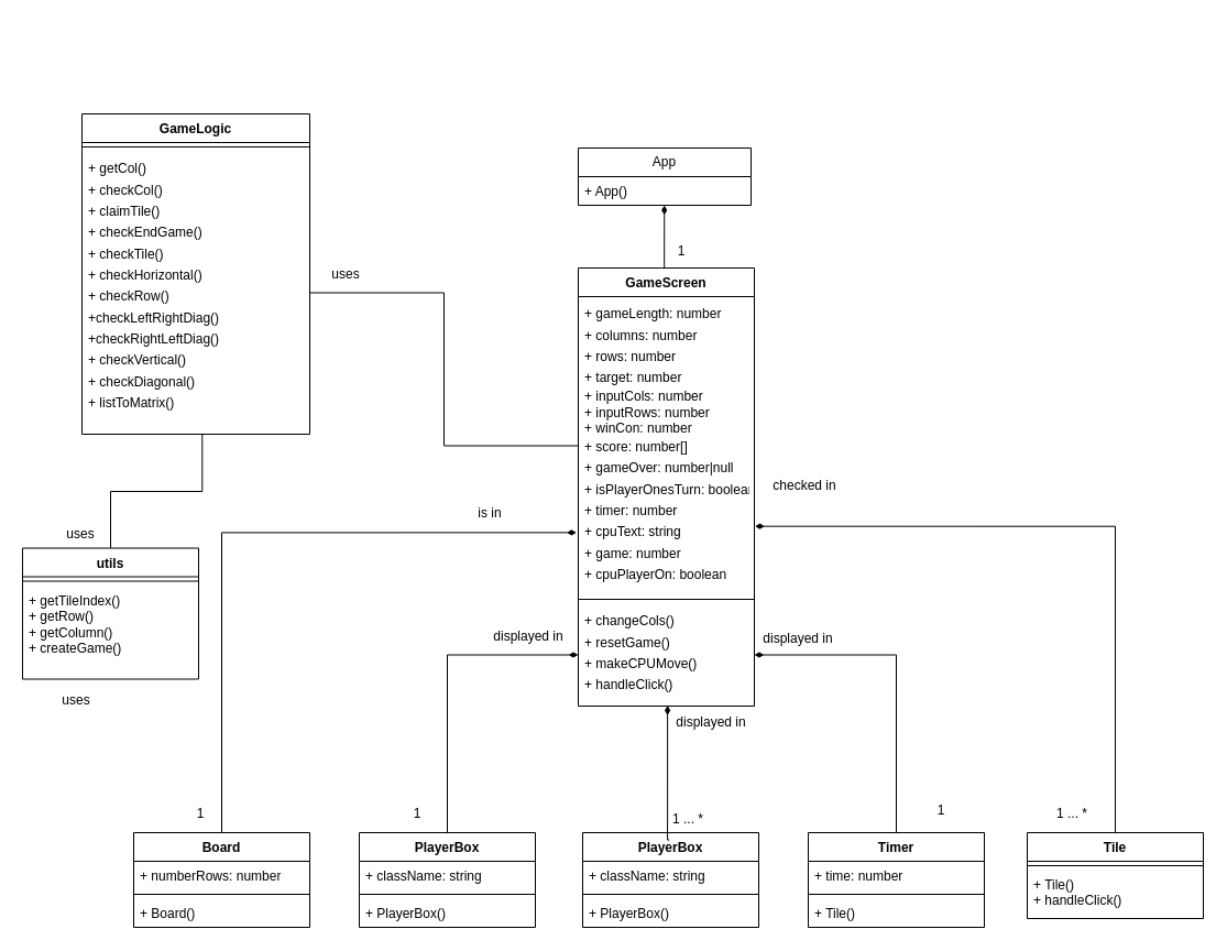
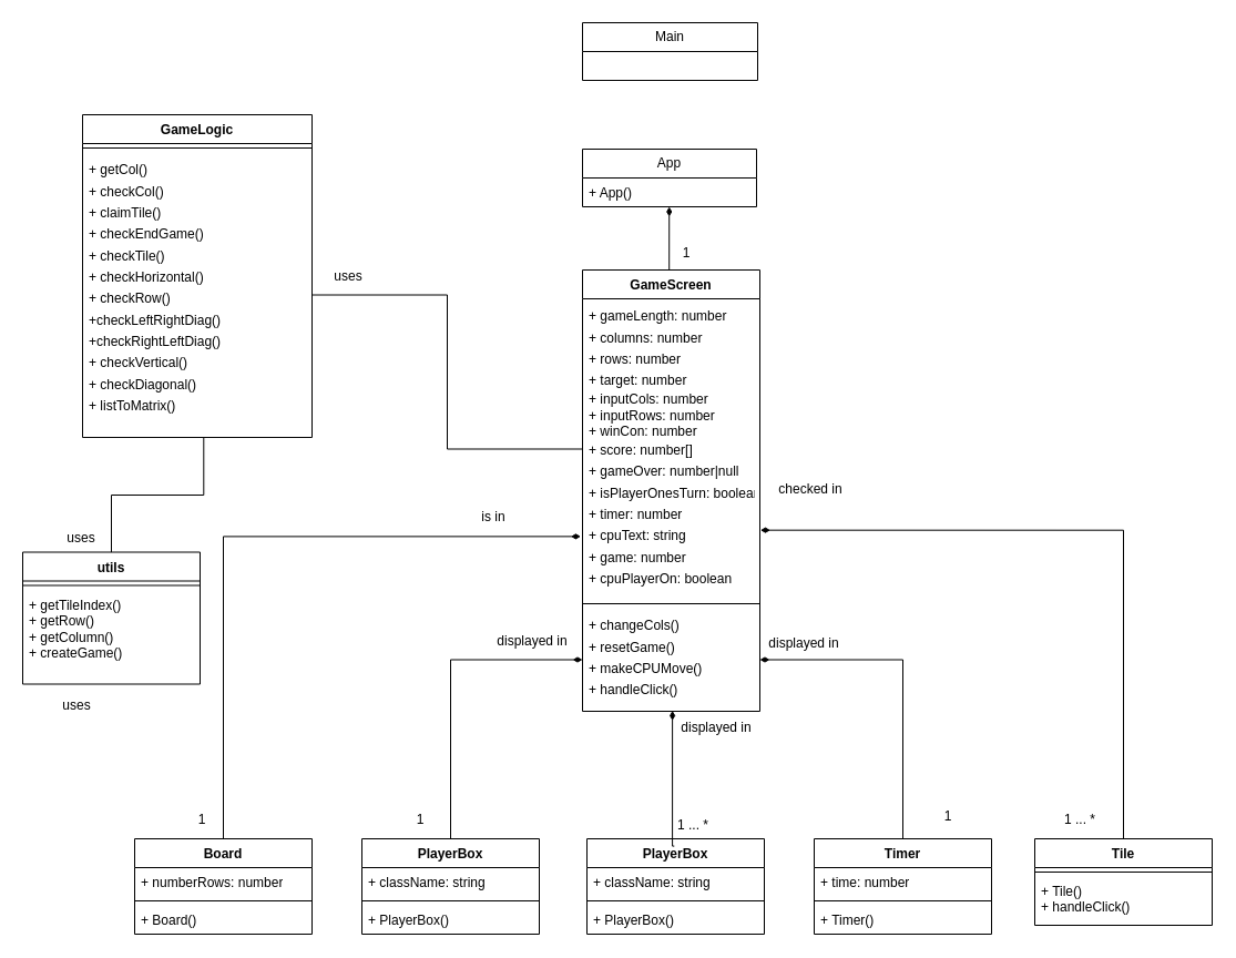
  <mxCell id="0" />
  <mxCell id="1" parent="0" />
  <mxCell id="2" value="GameScreen" style="swimlane;fontStyle=1;align=center;verticalAlign=top;childLayout=stackLayout;horizontal=1;startSize=26;horizontalStack=0;resizeParent=1;resizeParentMax=0;resizeLast=0;collapsible=1;marginBottom=0;whiteSpace=wrap;html=1;" vertex="1" parent="1"><mxGeometry x="525" y="243" width="160" height="398" as="geometry"><mxRectangle x="158" y="344" width="98" height="26" as="alternateBounds" /></mxGeometry></mxCell>
  <mxCell id="3" value="&lt;table width=&quot;156&quot; cellspacing=&quot;0&quot; cellpadding=&quot;0&quot; border=&quot;0&quot;&gt;&lt;tbody&gt;&lt;tr style=&quot;height:14.5pt&quot; height=&quot;19&quot;&gt;&lt;td style=&quot;height:14.5pt;width:117pt&quot; width=&quot;156&quot; height=&quot;19&quot;&gt;+ gameLength: number&lt;/td&gt; &lt;/tr&gt; &lt;tr style=&quot;height:14.5pt&quot; height=&quot;19&quot;&gt;  &lt;td style=&quot;height:14.5pt&quot; height=&quot;19&quot;&gt;+ columns: number&lt;/td&gt; &lt;/tr&gt; &lt;tr style=&quot;height:14.5pt&quot; height=&quot;19&quot;&gt;  &lt;td style=&quot;height:14.5pt&quot; height=&quot;19&quot;&gt;+ rows: number&lt;/td&gt; &lt;/tr&gt; &lt;tr style=&quot;height:14.5pt&quot; height=&quot;19&quot;&gt;  &lt;td style=&quot;height:14.5pt&quot; height=&quot;19&quot;&gt;+ target: number&lt;/td&gt; &lt;/tr&gt; &lt;tr style=&quot;height:14.5pt&quot; height=&quot;19&quot;&gt;  &lt;td style=&quot;height:14.5pt&quot; height=&quot;19&quot;&gt;+ inputCols: number&lt;br&gt;+ inputRows: number&lt;br&gt;+ winCon: number&lt;br&gt;&lt;/td&gt; &lt;/tr&gt; &lt;tr style=&quot;height:14.5pt&quot; height=&quot;19&quot;&gt;  &lt;td style=&quot;height:14.5pt&quot; height=&quot;19&quot;&gt;+ score: number[]&lt;/td&gt; &lt;/tr&gt; &lt;tr style=&quot;height:14.5pt&quot; height=&quot;19&quot;&gt;  &lt;td style=&quot;height:14.5pt&quot; height=&quot;19&quot;&gt;+ gameOver: number|null&lt;/td&gt; &lt;/tr&gt; &lt;tr style=&quot;height:14.5pt&quot; height=&quot;19&quot;&gt;  &lt;td style=&quot;height:14.5pt&quot; height=&quot;19&quot;&gt;+ isPlayerOnesTurn: boolean&lt;/td&gt; &lt;/tr&gt; &lt;tr style=&quot;height:14.5pt&quot; height=&quot;19&quot;&gt;  &lt;td style=&quot;height:14.5pt&quot; height=&quot;19&quot;&gt;+ timer: number&lt;/td&gt; &lt;/tr&gt; &lt;tr style=&quot;height:14.5pt&quot; height=&quot;19&quot;&gt;  &lt;td style=&quot;height:14.5pt&quot; height=&quot;19&quot;&gt;+ cpuText: string&lt;/td&gt; &lt;/tr&gt; &lt;tr style=&quot;height:14.5pt&quot; height=&quot;19&quot;&gt;  &lt;td style=&quot;height:14.5pt&quot; height=&quot;19&quot;&gt;+ game: number&lt;/td&gt; &lt;/tr&gt; &lt;tr style=&quot;height:14.5pt&quot; height=&quot;19&quot;&gt;  &lt;td style=&quot;height:14.5pt&quot; height=&quot;19&quot;&gt;+ cpuPlayerOn: boolean&lt;/td&gt; &lt;/tr&gt;&lt;/tbody&gt;&lt;/table&gt;" style="text;strokeColor=none;fillColor=none;align=left;verticalAlign=top;spacingLeft=4;spacingRight=4;overflow=hidden;rotatable=0;points=[[0,0.5],[1,0.5]];portConstraint=eastwest;whiteSpace=wrap;html=1;" vertex="1" parent="2"><mxGeometry y="26" width="160" height="271" as="geometry" /></mxCell>
  <mxCell id="4" value="" style="line;strokeWidth=1;fillColor=none;align=left;verticalAlign=middle;spacingTop=-1;spacingLeft=3;spacingRight=3;rotatable=0;labelPosition=right;points=[];portConstraint=eastwest;strokeColor=inherit;" vertex="1" parent="2"><mxGeometry y="297" width="160" height="8" as="geometry" /></mxCell>
  <mxCell id="5" value="&lt;table width=&quot;156&quot; cellspacing=&quot;0&quot; cellpadding=&quot;0&quot; border=&quot;0&quot;&gt;&lt;tbody&gt;&lt;tr style=&quot;height:14.5pt&quot; height=&quot;19&quot;&gt;&lt;td style=&quot;height:14.5pt;width:117pt&quot; width=&quot;156&quot; height=&quot;19&quot;&gt;+ changeCols()&lt;/td&gt; &lt;/tr&gt; &lt;tr style=&quot;height:14.5pt&quot; height=&quot;19&quot;&gt;  &lt;td style=&quot;height:14.5pt&quot; height=&quot;19&quot;&gt;+ resetGame()&lt;/td&gt; &lt;/tr&gt; &lt;tr style=&quot;height:14.5pt&quot; height=&quot;19&quot;&gt;  &lt;td style=&quot;height:14.5pt&quot; height=&quot;19&quot;&gt;+ makeCPUMove()&lt;/td&gt; &lt;/tr&gt; &lt;tr style=&quot;height:14.5pt&quot; height=&quot;19&quot;&gt;  &lt;td style=&quot;height:14.5pt&quot; height=&quot;19&quot;&gt;+ handleClick()&lt;/td&gt; &lt;/tr&gt;&lt;/tbody&gt;&lt;/table&gt;" style="text;strokeColor=none;fillColor=none;align=left;verticalAlign=top;spacingLeft=4;spacingRight=4;overflow=hidden;rotatable=0;points=[[0,0.5],[1,0.5]];portConstraint=eastwest;whiteSpace=wrap;html=1;" vertex="1" parent="2"><mxGeometry y="305" width="160" height="93" as="geometry" /></mxCell>
+ <mxCell id="6" value="Main" style="swimlane;fontStyle=0;childLayout=stackLayout;horizontal=1;startSize=26;fillColor=none;horizontalStack=0;resizeParent=1;resizeParentMax=0;resizeLast=0;collapsible=1;marginBottom=0;whiteSpace=wrap;html=1;" vertex="1" parent="1"><mxGeometry x="525" y="20" width="158" height="52" as="geometry" /></mxCell>
  <mxCell id="7" value="App" style="swimlane;fontStyle=0;childLayout=stackLayout;horizontal=1;startSize=26;fillColor=none;horizontalStack=0;resizeParent=1;resizeParentMax=0;resizeLast=0;collapsible=1;marginBottom=0;whiteSpace=wrap;html=1;" vertex="1" parent="1"><mxGeometry x="525" y="134" width="157" height="52" as="geometry" /></mxCell>
  <mxCell id="8" value="+ App()" style="text;strokeColor=none;fillColor=none;align=left;verticalAlign=top;spacingLeft=4;spacingRight=4;overflow=hidden;rotatable=0;points=[[0,0.5],[1,0.5]];portConstraint=eastwest;whiteSpace=wrap;html=1;" vertex="1" parent="7"><mxGeometry y="26" width="157" height="26" as="geometry" /></mxCell>
  <mxCell id="9" value="GameLogic" style="swimlane;fontStyle=1;align=center;verticalAlign=top;childLayout=stackLayout;horizontal=1;startSize=26;horizontalStack=0;resizeParent=1;resizeParentMax=0;resizeLast=0;collapsible=1;marginBottom=0;whiteSpace=wrap;html=1;" vertex="1" parent="1"><mxGeometry x="74" y="103" width="207" height="291" as="geometry" /></mxCell>
  <mxCell id="10" value="" style="line;strokeWidth=1;fillColor=none;align=left;verticalAlign=middle;spacingTop=-1;spacingLeft=3;spacingRight=3;rotatable=0;labelPosition=right;points=[];portConstraint=eastwest;strokeColor=inherit;" vertex="1" parent="9"><mxGeometry y="26" width="207" height="8" as="geometry" /></mxCell>
  <mxCell id="11" value="&lt;table width=&quot;64&quot; cellspacing=&quot;0&quot; cellpadding=&quot;0&quot; border=&quot;0&quot;&gt;&lt;tbody&gt;&lt;tr style=&quot;height:14.5pt&quot; height=&quot;19&quot;&gt;&lt;td style=&quot;height:14.5pt;width:48pt&quot; width=&quot;64&quot; height=&quot;19&quot;&gt;+ getCol()&lt;/td&gt; &lt;/tr&gt; &lt;tr style=&quot;height:14.5pt&quot; height=&quot;19&quot;&gt;  &lt;td style=&quot;height:14.5pt&quot; height=&quot;19&quot;&gt;+ checkCol()&lt;/td&gt; &lt;/tr&gt; &lt;tr style=&quot;height:14.5pt&quot; height=&quot;19&quot;&gt;  &lt;td style=&quot;height:14.5pt&quot; height=&quot;19&quot;&gt;+ claimTile()&lt;/td&gt; &lt;/tr&gt; &lt;tr style=&quot;height:14.5pt&quot; height=&quot;19&quot;&gt;  &lt;td style=&quot;height:14.5pt&quot; height=&quot;19&quot;&gt;+ checkEndGame()&lt;/td&gt; &lt;/tr&gt; &lt;tr style=&quot;height:14.5pt&quot; height=&quot;19&quot;&gt;  &lt;td style=&quot;height:14.5pt&quot; height=&quot;19&quot;&gt;+ checkTile()&lt;/td&gt; &lt;/tr&gt; &lt;tr style=&quot;height:14.5pt&quot; height=&quot;19&quot;&gt;  &lt;td style=&quot;height:14.5pt&quot; height=&quot;19&quot;&gt;+ checkHorizontal()&lt;/td&gt; &lt;/tr&gt; &lt;tr style=&quot;height:14.5pt&quot; height=&quot;19&quot;&gt;  &lt;td style=&quot;height:14.5pt&quot; height=&quot;19&quot;&gt;+ checkRow()&lt;/td&gt; &lt;/tr&gt; &lt;tr style=&quot;height:14.5pt&quot; height=&quot;19&quot;&gt;  &lt;td style=&quot;height:14.5pt&quot; height=&quot;19&quot;&gt;+checkLeftRightDiag()&lt;/td&gt; &lt;/tr&gt; &lt;tr style=&quot;height:14.5pt&quot; height=&quot;19&quot;&gt;  &lt;td style=&quot;height:14.5pt&quot; height=&quot;19&quot;&gt;+checkRightLeftDiag()&lt;/td&gt; &lt;/tr&gt; &lt;tr style=&quot;height:14.5pt&quot; height=&quot;19&quot;&gt;  &lt;td style=&quot;height:14.5pt&quot; height=&quot;19&quot;&gt;+ checkVertical()&lt;/td&gt; &lt;/tr&gt; &lt;tr style=&quot;height:14.5pt&quot; height=&quot;19&quot;&gt;  &lt;td style=&quot;height:14.5pt&quot; height=&quot;19&quot;&gt;+ checkDiagonal()&lt;/td&gt; &lt;/tr&gt; &lt;tr style=&quot;height:14.5pt&quot; height=&quot;19&quot;&gt;  &lt;td style=&quot;height:14.5pt&quot; height=&quot;19&quot;&gt;+ listToMatrix()&lt;/td&gt; &lt;/tr&gt;&lt;/tbody&gt;&lt;/table&gt;" style="text;strokeColor=none;fillColor=none;align=left;verticalAlign=top;spacingLeft=4;spacingRight=4;overflow=hidden;rotatable=0;points=[[0,0.5],[1,0.5]];portConstraint=eastwest;whiteSpace=wrap;html=1;" vertex="1" parent="9"><mxGeometry y="34" width="207" height="257" as="geometry" /></mxCell>
  <mxCell id="12" value="Tile" style="swimlane;fontStyle=1;align=center;verticalAlign=top;childLayout=stackLayout;horizontal=1;startSize=26;horizontalStack=0;resizeParent=1;resizeParentMax=0;resizeLast=0;collapsible=1;marginBottom=0;whiteSpace=wrap;html=1;" vertex="1" parent="1"><mxGeometry x="933" y="756" width="160" height="78" as="geometry" /></mxCell>
  <mxCell id="13" value="" style="line;strokeWidth=1;fillColor=none;align=left;verticalAlign=middle;spacingTop=-1;spacingLeft=3;spacingRight=3;rotatable=0;labelPosition=right;points=[];portConstraint=eastwest;strokeColor=inherit;" vertex="1" parent="12"><mxGeometry y="26" width="160" height="8" as="geometry" /></mxCell>
  <mxCell id="14" value="&lt;div&gt;+ Tile()&lt;/div&gt;&lt;div&gt;+ handleClick()&lt;/div&gt;" style="text;strokeColor=none;fillColor=none;align=left;verticalAlign=top;spacingLeft=4;spacingRight=4;overflow=hidden;rotatable=0;points=[[0,0.5],[1,0.5]];portConstraint=eastwest;whiteSpace=wrap;html=1;" vertex="1" parent="12"><mxGeometry y="34" width="160" height="44" as="geometry" /></mxCell>
  <mxCell id="15" value="utils" style="swimlane;fontStyle=1;align=center;verticalAlign=top;childLayout=stackLayout;horizontal=1;startSize=26;horizontalStack=0;resizeParent=1;resizeParentMax=0;resizeLast=0;collapsible=1;marginBottom=0;whiteSpace=wrap;html=1;" vertex="1" parent="1"><mxGeometry x="20" y="497.5" width="160" height="119" as="geometry" /></mxCell>
  <mxCell id="16" value="" style="line;strokeWidth=1;fillColor=none;align=left;verticalAlign=middle;spacingTop=-1;spacingLeft=3;spacingRight=3;rotatable=0;labelPosition=right;points=[];portConstraint=eastwest;strokeColor=inherit;" vertex="1" parent="15"><mxGeometry y="26" width="160" height="8" as="geometry" /></mxCell>
  <mxCell id="17" value="&lt;div&gt;+ getTileIndex()&lt;/div&gt;&lt;div&gt;+ getRow()&lt;/div&gt;&lt;div&gt;+ getColumn()&lt;/div&gt;&lt;div&gt;+ createGame()&lt;br&gt;&lt;/div&gt;" style="text;strokeColor=none;fillColor=none;align=left;verticalAlign=top;spacingLeft=4;spacingRight=4;overflow=hidden;rotatable=0;points=[[0,0.5],[1,0.5]];portConstraint=eastwest;whiteSpace=wrap;html=1;" vertex="1" parent="15"><mxGeometry y="34" width="160" height="85" as="geometry" /></mxCell>
  <mxCell id="18" value="PlayerBox" style="swimlane;fontStyle=1;align=center;verticalAlign=top;childLayout=stackLayout;horizontal=1;startSize=26;horizontalStack=0;resizeParent=1;resizeParentMax=0;resizeLast=0;collapsible=1;marginBottom=0;whiteSpace=wrap;html=1;" vertex="1" parent="1"><mxGeometry x="529" y="756" width="160" height="86" as="geometry" /></mxCell>
  <mxCell id="19" value="+ className: string" style="text;strokeColor=none;fillColor=none;align=left;verticalAlign=top;spacingLeft=4;spacingRight=4;overflow=hidden;rotatable=0;points=[[0,0.5],[1,0.5]];portConstraint=eastwest;whiteSpace=wrap;html=1;" vertex="1" parent="18"><mxGeometry y="26" width="160" height="26" as="geometry" /></mxCell>
  <mxCell id="20" value="" style="line;strokeWidth=1;fillColor=none;align=left;verticalAlign=middle;spacingTop=-1;spacingLeft=3;spacingRight=3;rotatable=0;labelPosition=right;points=[];portConstraint=eastwest;strokeColor=inherit;" vertex="1" parent="18"><mxGeometry y="52" width="160" height="8" as="geometry" /></mxCell>
  <mxCell id="21" value="+ PlayerBox()" style="text;strokeColor=none;fillColor=none;align=left;verticalAlign=top;spacingLeft=4;spacingRight=4;overflow=hidden;rotatable=0;points=[[0,0.5],[1,0.5]];portConstraint=eastwest;whiteSpace=wrap;html=1;" vertex="1" parent="18"><mxGeometry y="60" width="160" height="26" as="geometry" /></mxCell>
  <mxCell id="22" value="Board" style="swimlane;fontStyle=1;align=center;verticalAlign=top;childLayout=stackLayout;horizontal=1;startSize=26;horizontalStack=0;resizeParent=1;resizeParentMax=0;resizeLast=0;collapsible=1;marginBottom=0;whiteSpace=wrap;html=1;" vertex="1" parent="1"><mxGeometry x="121" y="756" width="160" height="86" as="geometry" /></mxCell>
  <mxCell id="23" value="+ numberRows: number" style="text;strokeColor=none;fillColor=none;align=left;verticalAlign=top;spacingLeft=4;spacingRight=4;overflow=hidden;rotatable=0;points=[[0,0.5],[1,0.5]];portConstraint=eastwest;whiteSpace=wrap;html=1;" vertex="1" parent="22"><mxGeometry y="26" width="160" height="26" as="geometry" /></mxCell>
  <mxCell id="24" value="" style="line;strokeWidth=1;fillColor=none;align=left;verticalAlign=middle;spacingTop=-1;spacingLeft=3;spacingRight=3;rotatable=0;labelPosition=right;points=[];portConstraint=eastwest;strokeColor=inherit;" vertex="1" parent="22"><mxGeometry y="52" width="160" height="8" as="geometry" /></mxCell>
  <mxCell id="25" value="+ Board()" style="text;strokeColor=none;fillColor=none;align=left;verticalAlign=top;spacingLeft=4;spacingRight=4;overflow=hidden;rotatable=0;points=[[0,0.5],[1,0.5]];portConstraint=eastwest;whiteSpace=wrap;html=1;" vertex="1" parent="22"><mxGeometry y="60" width="160" height="26" as="geometry" /></mxCell>
  <mxCell id="26" style="edgeStyle=orthogonalEdgeStyle;rounded=0;orthogonalLoop=1;jettySize=auto;html=1;entryX=1;entryY=0.5;entryDx=0;entryDy=0;endArrow=diamondThin;endFill=1;" edge="1" parent="1" source="27" target="5"><mxGeometry relative="1" as="geometry" /></mxCell>
  <mxCell id="27" value="Timer" style="swimlane;fontStyle=1;align=center;verticalAlign=top;childLayout=stackLayout;horizontal=1;startSize=26;horizontalStack=0;resizeParent=1;resizeParentMax=0;resizeLast=0;collapsible=1;marginBottom=0;whiteSpace=wrap;html=1;" vertex="1" parent="1"><mxGeometry x="734" y="756" width="160" height="86" as="geometry" /></mxCell>
  <mxCell id="28" value="+ time: number" style="text;strokeColor=none;fillColor=none;align=left;verticalAlign=top;spacingLeft=4;spacingRight=4;overflow=hidden;rotatable=0;points=[[0,0.5],[1,0.5]];portConstraint=eastwest;whiteSpace=wrap;html=1;" vertex="1" parent="27"><mxGeometry y="26" width="160" height="26" as="geometry" /></mxCell>
  <mxCell id="29" value="" style="line;strokeWidth=1;fillColor=none;align=left;verticalAlign=middle;spacingTop=-1;spacingLeft=3;spacingRight=3;rotatable=0;labelPosition=right;points=[];portConstraint=eastwest;strokeColor=inherit;" vertex="1" parent="27"><mxGeometry y="52" width="160" height="8" as="geometry" /></mxCell>
- <mxCell id="30" value="+ Tile()" style="text;strokeColor=none;fillColor=none;align=left;verticalAlign=top;spacingLeft=4;spacingRight=4;overflow=hidden;rotatable=0;points=[[0,0.5],[1,0.5]];portConstraint=eastwest;whiteSpace=wrap;html=1;" vertex="1" parent="27"><mxGeometry y="60" width="160" height="26" as="geometry" /></mxCell>
+ <mxCell id="30" value="+ Timer()" style="text;strokeColor=none;fillColor=none;align=left;verticalAlign=top;spacingLeft=4;spacingRight=4;overflow=hidden;rotatable=0;points=[[0,0.5],[1,0.5]];portConstraint=eastwest;whiteSpace=wrap;html=1;" vertex="1" parent="27"><mxGeometry y="60" width="160" height="26" as="geometry" /></mxCell>
  <mxCell id="31" style="edgeStyle=orthogonalEdgeStyle;rounded=0;orthogonalLoop=1;jettySize=auto;html=1;entryX=0;entryY=0.5;entryDx=0;entryDy=0;endArrow=diamondThin;endFill=1;" edge="1" parent="1" source="32" target="5"><mxGeometry relative="1" as="geometry" /></mxCell>
  <mxCell id="32" value="PlayerBox" style="swimlane;fontStyle=1;align=center;verticalAlign=top;childLayout=stackLayout;horizontal=1;startSize=26;horizontalStack=0;resizeParent=1;resizeParentMax=0;resizeLast=0;collapsible=1;marginBottom=0;whiteSpace=wrap;html=1;" vertex="1" parent="1"><mxGeometry x="326" y="756" width="160" height="86" as="geometry" /></mxCell>
  <mxCell id="33" value="+ className: string" style="text;strokeColor=none;fillColor=none;align=left;verticalAlign=top;spacingLeft=4;spacingRight=4;overflow=hidden;rotatable=0;points=[[0,0.5],[1,0.5]];portConstraint=eastwest;whiteSpace=wrap;html=1;" vertex="1" parent="32"><mxGeometry y="26" width="160" height="26" as="geometry" /></mxCell>
  <mxCell id="34" value="" style="line;strokeWidth=1;fillColor=none;align=left;verticalAlign=middle;spacingTop=-1;spacingLeft=3;spacingRight=3;rotatable=0;labelPosition=right;points=[];portConstraint=eastwest;strokeColor=inherit;" vertex="1" parent="32"><mxGeometry y="52" width="160" height="8" as="geometry" /></mxCell>
  <mxCell id="35" value="+ PlayerBox()" style="text;strokeColor=none;fillColor=none;align=left;verticalAlign=top;spacingLeft=4;spacingRight=4;overflow=hidden;rotatable=0;points=[[0,0.5],[1,0.5]];portConstraint=eastwest;whiteSpace=wrap;html=1;" vertex="1" parent="32"><mxGeometry y="60" width="160" height="26" as="geometry" /></mxCell>
  <mxCell id="36" style="edgeStyle=orthogonalEdgeStyle;rounded=0;orthogonalLoop=1;jettySize=auto;html=1;entryX=0.5;entryY=1;entryDx=0;entryDy=0;endArrow=diamondThin;endFill=1;exitX=0.5;exitY=0;exitDx=0;exitDy=0;" edge="1" parent="1" source="2"><mxGeometry relative="1" as="geometry"><mxPoint x="603" y="241" as="sourcePoint" /><mxPoint x="603.22" y="186" as="targetPoint" /><Array as="points"><mxPoint x="603" y="243" /></Array></mxGeometry></mxCell>
  <mxCell id="37" style="edgeStyle=orthogonalEdgeStyle;rounded=0;orthogonalLoop=1;jettySize=auto;html=1;entryX=-0.01;entryY=0.791;entryDx=0;entryDy=0;entryPerimeter=0;endArrow=diamondThin;endFill=1;" edge="1" parent="1" source="22" target="3"><mxGeometry relative="1" as="geometry" /></mxCell>
  <mxCell id="38" style="edgeStyle=orthogonalEdgeStyle;rounded=0;orthogonalLoop=1;jettySize=auto;html=1;entryX=0.507;entryY=0.994;entryDx=0;entryDy=0;entryPerimeter=0;endArrow=diamondThin;endFill=1;" edge="1" parent="1" target="5"><mxGeometry relative="1" as="geometry"><mxPoint x="607.8" y="762.59" as="sourcePoint" /><mxPoint x="602.2" y="626.009" as="targetPoint" /><Array as="points"><mxPoint x="606" y="763" /></Array></mxGeometry></mxCell>
  <mxCell id="39" style="edgeStyle=orthogonalEdgeStyle;rounded=0;orthogonalLoop=1;jettySize=auto;html=1;entryX=1.003;entryY=0.77;entryDx=0;entryDy=0;entryPerimeter=0;endArrow=diamondThin;endFill=1;" edge="1" parent="1" source="12" target="3"><mxGeometry relative="1" as="geometry" /></mxCell>
  <mxCell id="40" style="edgeStyle=orthogonalEdgeStyle;rounded=0;orthogonalLoop=1;jettySize=auto;html=1;entryX=1;entryY=0.5;entryDx=0;entryDy=0;endArrow=none;endFill=0;" edge="1" parent="1" source="3" target="11"><mxGeometry relative="1" as="geometry" /></mxCell>
  <mxCell id="41" value="1" style="text;html=1;strokeColor=none;fillColor=none;align=center;verticalAlign=middle;whiteSpace=wrap;rounded=0;" vertex="1" parent="1"><mxGeometry x="589" y="213" width="60" height="30" as="geometry" /></mxCell>
  <mxCell id="42" value="uses" style="text;html=1;strokeColor=none;fillColor=none;align=center;verticalAlign=middle;whiteSpace=wrap;rounded=0;" vertex="1" parent="1"><mxGeometry x="284" y="233.5" width="60" height="30" as="geometry" /></mxCell>
  <mxCell id="43" value="checked in" style="text;html=1;strokeColor=none;fillColor=none;align=center;verticalAlign=middle;whiteSpace=wrap;rounded=0;" vertex="1" parent="1"><mxGeometry x="695" y="426" width="72" height="30" as="geometry" /></mxCell>
  <mxCell id="44" value="1" style="text;html=1;strokeColor=none;fillColor=none;align=center;verticalAlign=middle;whiteSpace=wrap;rounded=0;" vertex="1" parent="1"><mxGeometry x="819" y="721" width="72" height="30" as="geometry" /></mxCell>
  <mxCell id="45" value="&lt;div&gt;1 ... *&lt;/div&gt;" style="text;html=1;strokeColor=none;fillColor=none;align=center;verticalAlign=middle;whiteSpace=wrap;rounded=0;" vertex="1" parent="1"><mxGeometry x="938" y="724" width="72" height="30" as="geometry" /></mxCell>
  <mxCell id="46" value="displayed in" style="text;html=1;strokeColor=none;fillColor=none;align=center;verticalAlign=middle;whiteSpace=wrap;rounded=0;" vertex="1" parent="1"><mxGeometry x="689" y="565" width="72" height="30" as="geometry" /></mxCell>
  <mxCell id="47" value="displayed in" style="text;html=1;strokeColor=none;fillColor=none;align=center;verticalAlign=middle;whiteSpace=wrap;rounded=0;" vertex="1" parent="1"><mxGeometry x="610" y="641" width="72" height="30" as="geometry" /></mxCell>
  <mxCell id="48" value="displayed in" style="text;html=1;strokeColor=none;fillColor=none;align=center;verticalAlign=middle;whiteSpace=wrap;rounded=0;" vertex="1" parent="1"><mxGeometry x="444" y="563" width="72" height="30" as="geometry" /></mxCell>
  <mxCell id="49" value="1" style="text;html=1;strokeColor=none;fillColor=none;align=center;verticalAlign=middle;whiteSpace=wrap;rounded=0;" vertex="1" parent="1"><mxGeometry x="349" y="724" width="60" height="30" as="geometry" /></mxCell>
  <mxCell id="50" value="1 ... *" style="text;html=1;strokeColor=none;fillColor=none;align=center;verticalAlign=middle;whiteSpace=wrap;rounded=0;" vertex="1" parent="1"><mxGeometry x="595" y="729" width="60" height="30" as="geometry" /></mxCell>
  <mxCell id="51" value="is in" style="text;html=1;strokeColor=none;fillColor=none;align=center;verticalAlign=middle;whiteSpace=wrap;rounded=0;" vertex="1" parent="1"><mxGeometry x="409" y="451" width="72" height="30" as="geometry" /></mxCell>
  <mxCell id="52" value="1" style="text;html=1;strokeColor=none;fillColor=none;align=center;verticalAlign=middle;whiteSpace=wrap;rounded=0;" vertex="1" parent="1"><mxGeometry x="167" y="724" width="30" height="30" as="geometry" /></mxCell>
  <mxCell id="53" style="edgeStyle=orthogonalEdgeStyle;rounded=0;orthogonalLoop=1;jettySize=auto;html=1;entryX=0.528;entryY=1.002;entryDx=0;entryDy=0;entryPerimeter=0;endArrow=none;endFill=0;" edge="1" parent="1" source="15" target="11"><mxGeometry relative="1" as="geometry"><Array as="points"><mxPoint x="100" y="446" /><mxPoint x="183" y="446" /></Array></mxGeometry></mxCell>
  <mxCell id="54" value="uses" style="text;html=1;strokeColor=none;fillColor=none;align=center;verticalAlign=middle;whiteSpace=wrap;rounded=0;" vertex="1" parent="1"><mxGeometry x="43" y="470" width="60" height="30" as="geometry" /></mxCell>
  <mxCell id="55" value="uses" style="text;html=1;strokeColor=none;fillColor=none;align=center;verticalAlign=middle;whiteSpace=wrap;rounded=0;" vertex="1" parent="1"><mxGeometry x="39" y="621" width="60" height="30" as="geometry" /></mxCell>
